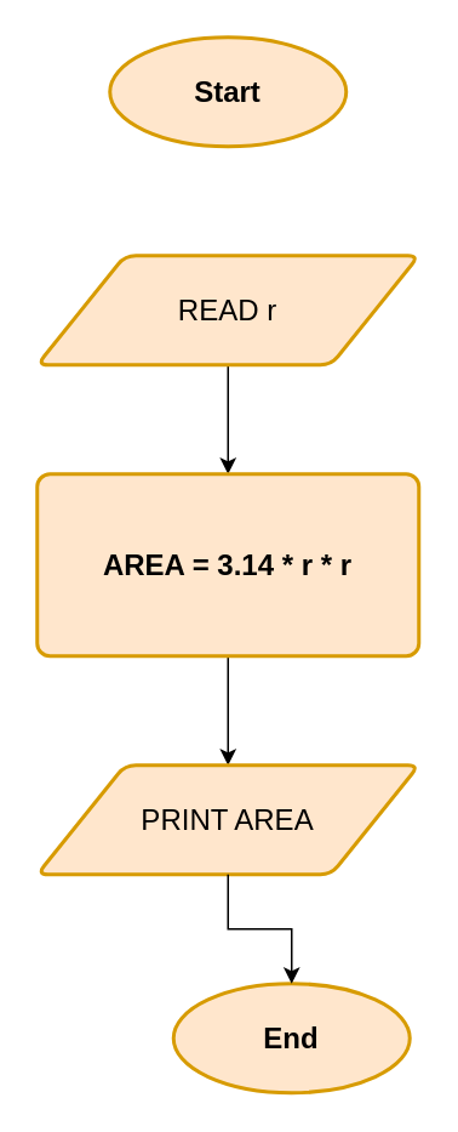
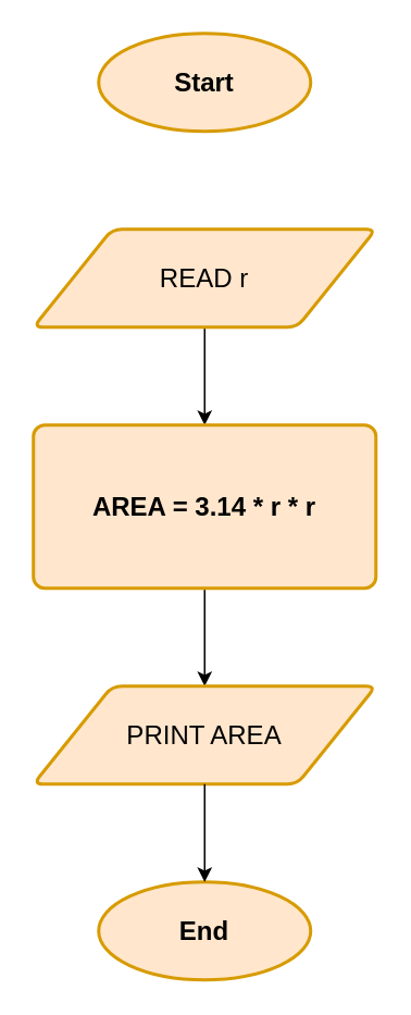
  <mxCell id="0" />
  <mxCell id="1" parent="0" />
  <mxCell id="2" value="Start" style="strokeWidth=2;html=1;shape=mxgraph.flowchart.start_1;whiteSpace=wrap;fillColor=#ffe6cc;strokeColor=#d79b00;fontSize=16;fontStyle=1" vertex="1" parent="1"><mxGeometry x="60" y="20" width="130" height="60" as="geometry" /></mxCell>
  <mxCell id="3" style="edgeStyle=orthogonalEdgeStyle;rounded=0;orthogonalLoop=1;jettySize=auto;html=1;fontSize=16;" edge="1" parent="1" source="4" target="6"><mxGeometry relative="1" as="geometry" /></mxCell>
  <mxCell id="4" value="READ r" style="shape=parallelogram;html=1;strokeWidth=2;perimeter=parallelogramPerimeter;whiteSpace=wrap;rounded=1;arcSize=12;size=0.23;fillColor=#ffe6cc;strokeColor=#d79b00;fontSize=16;" vertex="1" parent="1"><mxGeometry x="20" y="140" width="210" height="60" as="geometry" /></mxCell>
  <mxCell id="5" style="edgeStyle=orthogonalEdgeStyle;rounded=0;orthogonalLoop=1;jettySize=auto;html=1;entryX=0.5;entryY=0;entryDx=0;entryDy=0;fontSize=16;" edge="1" parent="1" source="6" target="7"><mxGeometry relative="1" as="geometry" /></mxCell>
  <mxCell id="6" value="AREA = 3.14 * r * r" style="rounded=1;whiteSpace=wrap;html=1;absoluteArcSize=1;arcSize=14;strokeWidth=2;fillColor=#ffe6cc;strokeColor=#d79b00;fontSize=16;fontStyle=1" vertex="1" parent="1"><mxGeometry x="20" y="260" width="210" height="100" as="geometry" /></mxCell>
  <mxCell id="7" value="PRINT AREA" style="shape=parallelogram;html=1;strokeWidth=2;perimeter=parallelogramPerimeter;whiteSpace=wrap;rounded=1;arcSize=12;size=0.23;fillColor=#ffe6cc;strokeColor=#d79b00;fontSize=16;" vertex="1" parent="1"><mxGeometry x="20" y="420" width="210" height="60" as="geometry" /></mxCell>
- <mxCell id="8" value="End" style="strokeWidth=2;html=1;shape=mxgraph.flowchart.start_1;whiteSpace=wrap;fillColor=#ffe6cc;strokeColor=#d79b00;fontSize=16;fontStyle=1" vertex="1" parent="1"><mxGeometry x="95" y="540" width="130" height="60" as="geometry" /></mxCell>
+ <mxCell id="8" value="End" style="strokeWidth=2;html=1;shape=mxgraph.flowchart.start_1;whiteSpace=wrap;fillColor=#ffe6cc;strokeColor=#d79b00;fontSize=16;fontStyle=1" vertex="1" parent="1"><mxGeometry x="60" y="540" width="130" height="60" as="geometry" /></mxCell>
  <mxCell id="9" style="edgeStyle=orthogonalEdgeStyle;rounded=0;orthogonalLoop=1;jettySize=auto;html=1;entryX=0.5;entryY=0;entryDx=0;entryDy=0;entryPerimeter=0;fontSize=16;" edge="1" parent="1" source="7" target="8"><mxGeometry relative="1" as="geometry" /></mxCell>
